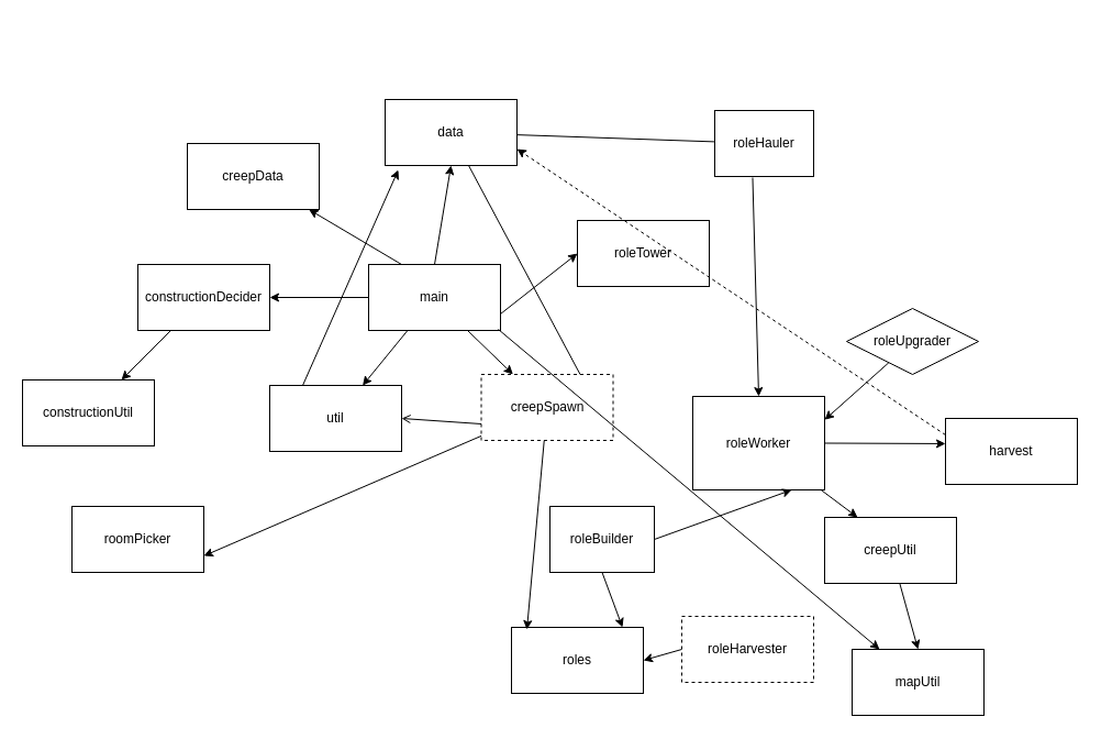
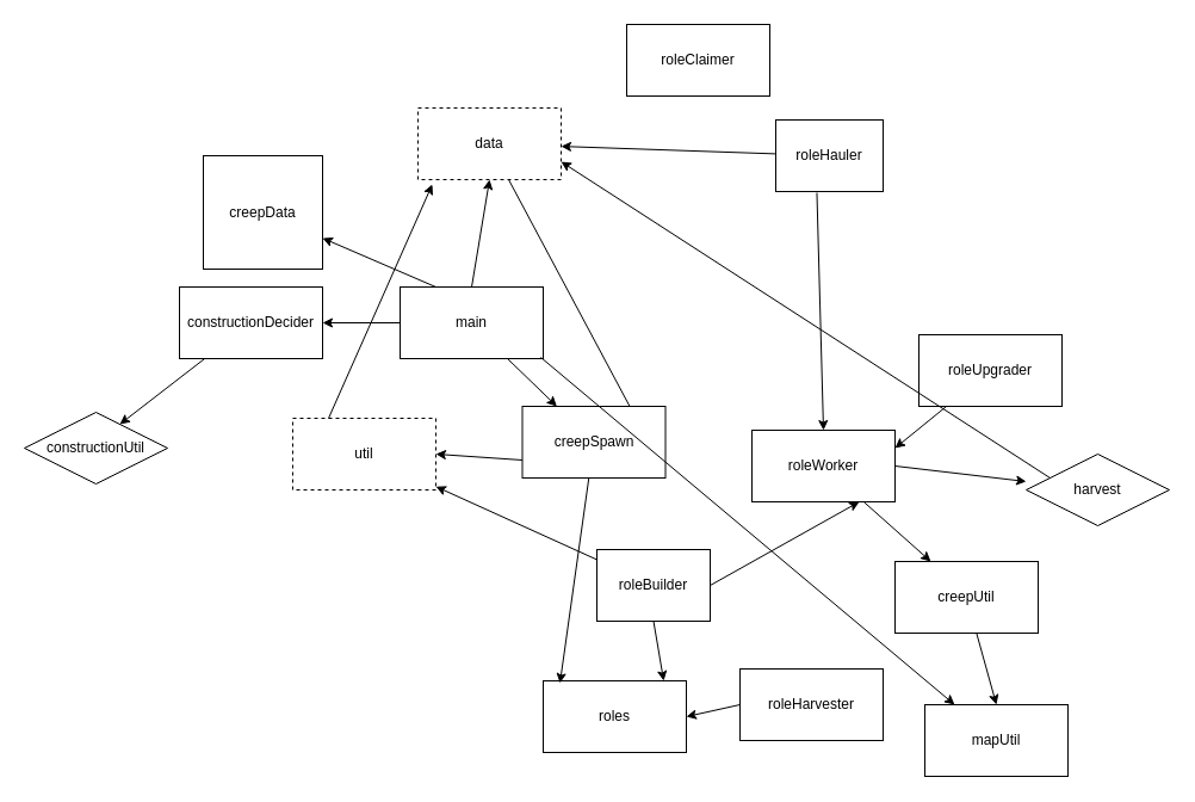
  <mxCell id="0" />
  <mxCell id="1" parent="0" />
  <mxCell id="2" value="&lt;div&gt;main&lt;/div&gt;" style="rounded=0;whiteSpace=wrap;html=1;" vertex="1" parent="1"><mxGeometry x="335" y="240" width="120" height="60" as="geometry" /></mxCell>
- <mxCell id="3" value="util" style="rounded=0;whiteSpace=wrap;html=1;" vertex="1" parent="1"><mxGeometry x="245" y="350" width="120" height="60" as="geometry" /></mxCell>
- <mxCell id="4" value="&lt;div&gt;creepSpawn&lt;/div&gt;" style="rounded=0;whiteSpace=wrap;html=1;dashed=1;" vertex="1" parent="1"><mxGeometry x="437.5" y="340" width="120" height="60" as="geometry" /></mxCell>
- <mxCell id="5" value="&lt;div&gt;data&lt;/div&gt;" style="rounded=0;whiteSpace=wrap;html=1;" vertex="1" parent="1"><mxGeometry x="350" y="90" width="120" height="60" as="geometry" /></mxCell>
- <mxCell id="6" value="roleTower" style="rounded=0;whiteSpace=wrap;html=1;" vertex="1" parent="1"><mxGeometry x="525" y="200" width="120" height="60" as="geometry" /></mxCell>
- <mxCell id="7" value="constructionDecider" style="rounded=0;whiteSpace=wrap;html=1;" vertex="1" parent="1"><mxGeometry x="125" y="240" width="120" height="60" as="geometry" /></mxCell>
+ <mxCell id="3" value="util" style="rounded=0;whiteSpace=wrap;html=1;dashed=1;" vertex="1" parent="1"><mxGeometry x="245" y="350" width="120" height="60" as="geometry" /></mxCell>
+ <mxCell id="4" value="&lt;div&gt;creepSpawn&lt;/div&gt;" style="rounded=0;whiteSpace=wrap;html=1;" vertex="1" parent="1"><mxGeometry x="437.5" y="340" width="120" height="60" as="geometry" /></mxCell>
+ <mxCell id="5" value="&lt;div&gt;data&lt;/div&gt;" style="rounded=0;whiteSpace=wrap;html=1;dashed=1;" vertex="1" parent="1"><mxGeometry x="350" y="90" width="120" height="60" as="geometry" /></mxCell>
+ <mxCell id="7" value="constructionDecider" style="rounded=0;whiteSpace=wrap;html=1;" vertex="1" parent="1"><mxGeometry x="150" y="240" width="120" height="60" as="geometry" /></mxCell>
  <mxCell id="8" value="&lt;div&gt;mapUtil&lt;/div&gt;" style="rounded=0;whiteSpace=wrap;html=1;" vertex="1" parent="1"><mxGeometry x="775" y="590" width="120" height="60" as="geometry" /></mxCell>
- <mxCell id="9" value="constructionUtil" style="rounded=0;whiteSpace=wrap;html=1;" vertex="1" parent="1"><mxGeometry x="20" y="345" width="120" height="60" as="geometry" /></mxCell>
+ <mxCell id="9" value="constructionUtil" style="rhombus;whiteSpace=wrap;html=1;" vertex="1" parent="1"><mxGeometry x="20" y="345" width="120" height="60" as="geometry" /></mxCell>
  <mxCell id="10" value="roleBuilder" style="rounded=0;whiteSpace=wrap;html=1;" vertex="1" parent="1"><mxGeometry x="500" y="460" width="95" height="60" as="geometry" /></mxCell>
- <mxCell id="12" value="roles" style="rounded=0;whiteSpace=wrap;html=1;" vertex="1" parent="1"><mxGeometry x="465" y="570" width="120" height="60" as="geometry" /></mxCell>
- <mxCell id="13" value="&lt;div&gt;roleWorker&lt;/div&gt;" style="rounded=0;whiteSpace=wrap;html=1;" vertex="1" parent="1"><mxGeometry x="630" y="360" width="120" height="85" as="geometry" /></mxCell>
- <mxCell id="15" value="" style="endArrow=classic;html=1;" edge="1" parent="1" source="2" target="3"><mxGeometry width="50" height="50" relative="1" as="geometry"><mxPoint x="310" y="345" as="sourcePoint" /><mxPoint x="360" y="295" as="targetPoint" /></mxGeometry></mxCell>
+ <mxCell id="11" value="roleClaimer" style="rounded=0;whiteSpace=wrap;html=1;" vertex="1" parent="1"><mxGeometry x="525" y="20" width="120" height="60" as="geometry" /></mxCell>
+ <mxCell id="12" value="roles" style="rounded=0;whiteSpace=wrap;html=1;" vertex="1" parent="1"><mxGeometry x="455" y="570" width="120" height="60" as="geometry" /></mxCell>
+ <mxCell id="13" value="&lt;div&gt;roleWorker&lt;/div&gt;" style="rounded=0;whiteSpace=wrap;html=1;" vertex="1" parent="1"><mxGeometry x="630" y="360" width="120" height="60" as="geometry" /></mxCell>
+ <mxCell id="14" value="" style="endArrow=classic;html=1;" edge="1" parent="1" source="10" target="3"><mxGeometry width="50" height="50" relative="1" as="geometry"><mxPoint x="120" y="620" as="sourcePoint" /><mxPoint x="720" y="270" as="targetPoint" /></mxGeometry></mxCell>
  <mxCell id="16" value="" style="endArrow=classic;html=1;exitX=0.75;exitY=1;exitDx=0;exitDy=0;" edge="1" parent="1" source="2" target="4"><mxGeometry width="50" height="50" relative="1" as="geometry"><mxPoint x="230" y="700" as="sourcePoint" /><mxPoint x="280" y="650" as="targetPoint" /></mxGeometry></mxCell>
  <mxCell id="17" value="" style="endArrow=classic;html=1;entryX=0.5;entryY=1;entryDx=0;entryDy=0;exitX=0.5;exitY=0;exitDx=0;exitDy=0;" edge="1" parent="1" source="2" target="5"><mxGeometry width="50" height="50" relative="1" as="geometry"><mxPoint x="230" y="700" as="sourcePoint" /><mxPoint x="280" y="650" as="targetPoint" /></mxGeometry></mxCell>
- <mxCell id="18" value="" style="endArrow=classic;html=1;entryX=0;entryY=0.5;entryDx=0;entryDy=0;exitX=1;exitY=0.75;exitDx=0;exitDy=0;" edge="1" parent="1" source="2" target="6"><mxGeometry width="50" height="50" relative="1" as="geometry"><mxPoint x="120" y="700" as="sourcePoint" /><mxPoint x="170" y="650" as="targetPoint" /></mxGeometry></mxCell>
  <mxCell id="19" value="" style="endArrow=classic;html=1;entryX=1;entryY=0.5;entryDx=0;entryDy=0;exitX=0;exitY=0.5;exitDx=0;exitDy=0;" edge="1" parent="1" source="2" target="7"><mxGeometry width="50" height="50" relative="1" as="geometry"><mxPoint x="120" y="700" as="sourcePoint" /><mxPoint x="170" y="650" as="targetPoint" /></mxGeometry></mxCell>
  <mxCell id="20" value="" style="endArrow=classic;html=1;exitX=0.983;exitY=0.983;exitDx=0;exitDy=0;exitPerimeter=0;" edge="1" parent="1" source="2"><mxGeometry width="50" height="50" relative="1" as="geometry"><mxPoint x="120" y="700" as="sourcePoint" /><mxPoint x="800" y="590" as="targetPoint" /></mxGeometry></mxCell>
  <mxCell id="21" value="" style="endArrow=classic;html=1;entryX=0.75;entryY=0;entryDx=0;entryDy=0;" edge="1" parent="1" source="7" target="9"><mxGeometry width="50" height="50" relative="1" as="geometry"><mxPoint x="90" y="700" as="sourcePoint" /><mxPoint x="140" y="650" as="targetPoint" /></mxGeometry></mxCell>
  <mxCell id="22" value="" style="endArrow=classic;html=1;entryX=0.842;entryY=0;entryDx=0;entryDy=0;entryPerimeter=0;exitX=0.5;exitY=1;exitDx=0;exitDy=0;" edge="1" parent="1" source="10" target="12"><mxGeometry width="50" height="50" relative="1" as="geometry"><mxPoint x="130" y="700" as="sourcePoint" /><mxPoint x="180" y="650" as="targetPoint" /></mxGeometry></mxCell>
  <mxCell id="23" value="" style="endArrow=classic;html=1;entryX=0.75;entryY=1;entryDx=0;entryDy=0;exitX=1;exitY=0.5;exitDx=0;exitDy=0;" edge="1" parent="1" source="10" target="13"><mxGeometry width="50" height="50" relative="1" as="geometry"><mxPoint x="130" y="700" as="sourcePoint" /><mxPoint x="180" y="650" as="targetPoint" /></mxGeometry></mxCell>
  <mxCell id="24" value="" style="endArrow=classic;html=1;entryX=1;entryY=0.5;entryDx=0;entryDy=0;exitX=0;exitY=0.5;exitDx=0;exitDy=0;" edge="1" parent="1" source="25" target="12"><mxGeometry width="50" height="50" relative="1" as="geometry"><mxPoint x="590" y="620" as="sourcePoint" /><mxPoint x="100" y="650" as="targetPoint" /></mxGeometry></mxCell>
- <mxCell id="25" value="roleHarvester" style="rounded=0;whiteSpace=wrap;html=1;dashed=1;" vertex="1" parent="1"><mxGeometry x="620" y="560" width="120" height="60" as="geometry" /></mxCell>
+ <mxCell id="25" value="roleHarvester" style="rounded=0;whiteSpace=wrap;html=1;" vertex="1" parent="1"><mxGeometry x="620" y="560" width="120" height="60" as="geometry" /></mxCell>
  <mxCell id="26" value="roleHauler" style="rounded=0;whiteSpace=wrap;html=1;" vertex="1" parent="1"><mxGeometry x="650" y="100" width="90" height="60" as="geometry" /></mxCell>
  <mxCell id="27" value="" style="endArrow=classic;html=1;entryX=0.5;entryY=0;entryDx=0;entryDy=0;exitX=0.383;exitY=1.017;exitDx=0;exitDy=0;exitPerimeter=0;" edge="1" parent="1" source="26" target="13"><mxGeometry width="50" height="50" relative="1" as="geometry"><mxPoint x="290" y="690" as="sourcePoint" /><mxPoint x="340" y="640" as="targetPoint" /></mxGeometry></mxCell>
- <mxCell id="28" value="" style="endArrow=none;html=1;" edge="1" parent="1" source="26" target="5"><mxGeometry width="50" height="50" relative="1" as="geometry"><mxPoint x="550" y="170" as="sourcePoint" /><mxPoint x="600" y="120" as="targetPoint" /></mxGeometry></mxCell>
- <mxCell id="29" value="roleUpgrader" style="rhombus;whiteSpace=wrap;html=1;" vertex="1" parent="1"><mxGeometry x="770" y="280" width="120" height="60" as="geometry" /></mxCell>
+ <mxCell id="28" value="" style="endArrow=classic;html=1;" edge="1" parent="1" source="26" target="5"><mxGeometry width="50" height="50" relative="1" as="geometry"><mxPoint x="550" y="170" as="sourcePoint" /><mxPoint x="600" y="120" as="targetPoint" /></mxGeometry></mxCell>
+ <mxCell id="29" value="roleUpgrader" style="rounded=0;whiteSpace=wrap;html=1;" vertex="1" parent="1"><mxGeometry x="770" y="280" width="120" height="60" as="geometry" /></mxCell>
  <mxCell id="30" value="" style="endArrow=classic;html=1;entryX=1;entryY=0.25;entryDx=0;entryDy=0;" edge="1" parent="1" source="29" target="13"><mxGeometry width="50" height="50" relative="1" as="geometry"><mxPoint x="290" y="690" as="sourcePoint" /><mxPoint x="340" y="640" as="targetPoint" /></mxGeometry></mxCell>
- <mxCell id="31" value="harvest" style="rounded=0;whiteSpace=wrap;html=1;" vertex="1" parent="1"><mxGeometry x="860" y="380" width="120" height="60" as="geometry" /></mxCell>
+ <mxCell id="31" value="harvest" style="rhombus;whiteSpace=wrap;html=1;" vertex="1" parent="1"><mxGeometry x="860" y="380" width="120" height="60" as="geometry" /></mxCell>
  <mxCell id="32" value="" style="endArrow=classic;html=1;entryX=0;entryY=0.383;entryDx=0;entryDy=0;entryPerimeter=0;exitX=1;exitY=0.5;exitDx=0;exitDy=0;" edge="1" parent="1" source="13" target="31"><mxGeometry width="50" height="50" relative="1" as="geometry"><mxPoint x="480" y="690" as="sourcePoint" /><mxPoint x="530" y="640" as="targetPoint" /></mxGeometry></mxCell>
  <mxCell id="33" value="creepUtil" style="rounded=0;whiteSpace=wrap;html=1;" vertex="1" parent="1"><mxGeometry x="750" y="470" width="120" height="60" as="geometry" /></mxCell>
  <mxCell id="34" value="" style="endArrow=classic;html=1;entryX=0.25;entryY=0;entryDx=0;entryDy=0;" edge="1" parent="1" source="13" target="33"><mxGeometry width="50" height="50" relative="1" as="geometry"><mxPoint x="480" y="690" as="sourcePoint" /><mxPoint x="530" y="640" as="targetPoint" /></mxGeometry></mxCell>
- <mxCell id="35" value="roomPicker" style="rounded=0;whiteSpace=wrap;html=1;" vertex="1" parent="1"><mxGeometry x="65" y="460" width="120" height="60" as="geometry" /></mxCell>
- <mxCell id="36" value="" style="endArrow=open;html=1;entryX=1;entryY=0.5;entryDx=0;entryDy=0;exitX=0;exitY=0.75;exitDx=0;exitDy=0;" edge="1" parent="1" source="4" target="3"><mxGeometry width="50" height="50" relative="1" as="geometry"><mxPoint x="150" y="700" as="sourcePoint" /><mxPoint x="200" y="650" as="targetPoint" /></mxGeometry></mxCell>
- <mxCell id="37" value="" style="endArrow=classic;html=1;entryX=1;entryY=0.75;entryDx=0;entryDy=0;" edge="1" parent="1" source="4" target="35"><mxGeometry width="50" height="50" relative="1" as="geometry"><mxPoint x="150" y="700" as="sourcePoint" /><mxPoint x="200" y="650" as="targetPoint" /></mxGeometry></mxCell>
+ <mxCell id="36" value="" style="endArrow=classic;html=1;entryX=1;entryY=0.5;entryDx=0;entryDy=0;exitX=0;exitY=0.75;exitDx=0;exitDy=0;" edge="1" parent="1" source="4" target="3"><mxGeometry width="50" height="50" relative="1" as="geometry"><mxPoint x="150" y="700" as="sourcePoint" /><mxPoint x="200" y="650" as="targetPoint" /></mxGeometry></mxCell>
  <mxCell id="38" value="" style="endArrow=none;html=1;exitX=0.75;exitY=0;exitDx=0;exitDy=0;" edge="1" parent="1" source="4" target="5"><mxGeometry width="50" height="50" relative="1" as="geometry"><mxPoint x="80" y="700" as="sourcePoint" /><mxPoint x="130" y="650" as="targetPoint" /></mxGeometry></mxCell>
  <mxCell id="39" value="" style="endArrow=classic;html=1;entryX=0.117;entryY=0.033;entryDx=0;entryDy=0;entryPerimeter=0;" edge="1" parent="1" source="4" target="12"><mxGeometry width="50" height="50" relative="1" as="geometry"><mxPoint x="110" y="700" as="sourcePoint" /><mxPoint x="160" y="650" as="targetPoint" /></mxGeometry></mxCell>
  <mxCell id="40" value="" style="endArrow=classic;html=1;entryX=0.5;entryY=0;entryDx=0;entryDy=0;" edge="1" parent="1" source="33" target="8"><mxGeometry width="50" height="50" relative="1" as="geometry"><mxPoint x="240" y="730" as="sourcePoint" /><mxPoint x="290" y="680" as="targetPoint" /></mxGeometry></mxCell>
- <mxCell id="41" value="" style="endArrow=classic;html=1;entryX=1;entryY=0.75;entryDx=0;entryDy=0;exitX=0;exitY=0.25;exitDx=0;exitDy=0;dashed=1;" edge="1" parent="1" source="31" target="5"><mxGeometry width="50" height="50" relative="1" as="geometry"><mxPoint x="240" y="730" as="sourcePoint" /><mxPoint x="290" y="680" as="targetPoint" /></mxGeometry></mxCell>
+ <mxCell id="41" value="" style="endArrow=classic;html=1;entryX=1;entryY=0.75;entryDx=0;entryDy=0;exitX=0;exitY=0.25;exitDx=0;exitDy=0;" edge="1" parent="1" source="31" target="5"><mxGeometry width="50" height="50" relative="1" as="geometry"><mxPoint x="240" y="730" as="sourcePoint" /><mxPoint x="290" y="680" as="targetPoint" /></mxGeometry></mxCell>
  <mxCell id="42" value="" style="endArrow=classic;html=1;entryX=0.1;entryY=1.067;entryDx=0;entryDy=0;entryPerimeter=0;exitX=0.25;exitY=0;exitDx=0;exitDy=0;" edge="1" parent="1" source="3" target="5"><mxGeometry width="50" height="50" relative="1" as="geometry"><mxPoint x="270" y="640" as="sourcePoint" /><mxPoint x="320" y="590" as="targetPoint" /></mxGeometry></mxCell>
- <mxCell id="43" value="creepData" style="rounded=0;whiteSpace=wrap;html=1;" vertex="1" parent="1"><mxGeometry x="170" y="130" width="120" height="60" as="geometry" /></mxCell>
+ <mxCell id="43" value="creepData" style="rounded=0;whiteSpace=wrap;html=1;" vertex="1" parent="1"><mxGeometry x="170" y="130" width="100" height="95" as="geometry" /></mxCell>
  <mxCell id="44" value="" style="endArrow=classic;html=1;exitX=0.25;exitY=0;exitDx=0;exitDy=0;" edge="1" parent="1" source="2" target="43"><mxGeometry width="50" height="50" relative="1" as="geometry"><mxPoint x="20" y="720" as="sourcePoint" /><mxPoint x="70" y="670" as="targetPoint" /></mxGeometry></mxCell>
